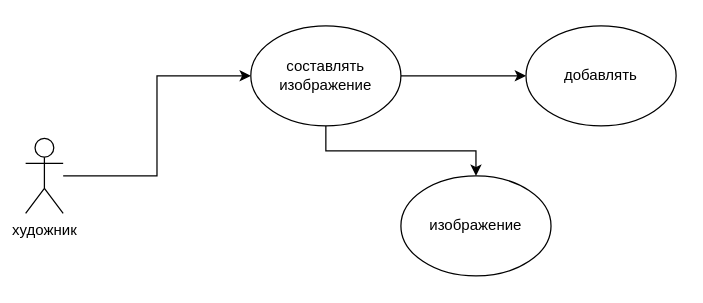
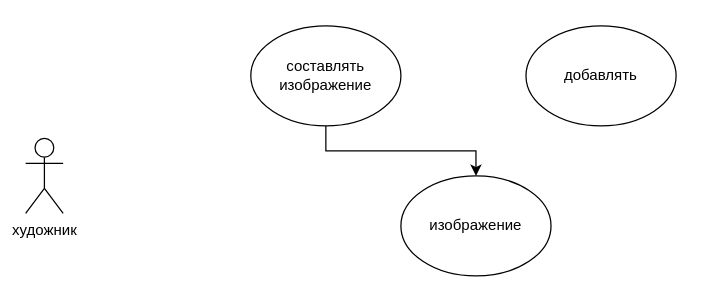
  <mxCell id="0" />
  <mxCell id="1" parent="0" />
- <mxCell id="2" style="edgeStyle=orthogonalEdgeStyle;rounded=0;orthogonalLoop=1;jettySize=auto;html=1;entryX=0;entryY=0.5;entryDx=0;entryDy=0;" edge="1" parent="1" source="3" target="6"><mxGeometry relative="1" as="geometry" /></mxCell>
  <mxCell id="3" value="художник" style="shape=umlActor;verticalLabelPosition=bottom;verticalAlign=top;html=1;outlineConnect=0;" vertex="1" parent="1"><mxGeometry x="20" y="110" width="30" height="60" as="geometry" /></mxCell>
- <mxCell id="4" style="edgeStyle=orthogonalEdgeStyle;rounded=0;orthogonalLoop=1;jettySize=auto;html=1;exitX=1;exitY=0.5;exitDx=0;exitDy=0;" edge="1" parent="1" source="6" target="7"><mxGeometry relative="1" as="geometry"><mxPoint x="480" y="60" as="targetPoint" /></mxGeometry></mxCell>
  <mxCell id="5" style="edgeStyle=orthogonalEdgeStyle;rounded=0;orthogonalLoop=1;jettySize=auto;html=1;" edge="1" parent="1" source="6" target="8"><mxGeometry relative="1" as="geometry"><mxPoint x="400" y="140" as="targetPoint" /></mxGeometry></mxCell>
  <mxCell id="6" value="составлять изображение" style="ellipse;whiteSpace=wrap;html=1;" vertex="1" parent="1"><mxGeometry x="200" y="20" width="120" height="80" as="geometry" /></mxCell>
  <mxCell id="7" value="добавлять" style="ellipse;whiteSpace=wrap;html=1;" vertex="1" parent="1"><mxGeometry x="420" y="20" width="120" height="80" as="geometry" /></mxCell>
  <mxCell id="8" value="изображение" style="ellipse;whiteSpace=wrap;html=1;" vertex="1" parent="1"><mxGeometry x="320" y="140" width="120" height="80" as="geometry" /></mxCell>
